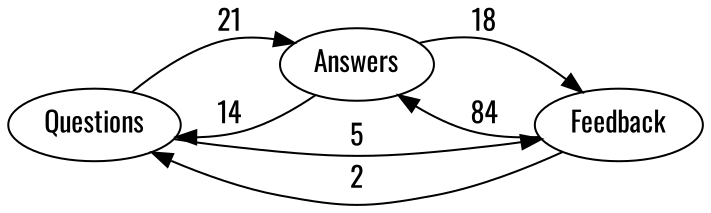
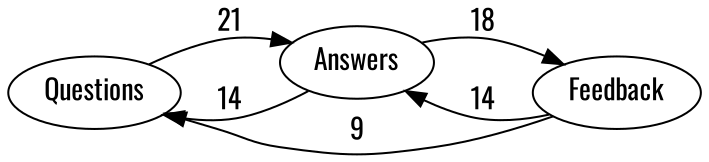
  digraph {
    fontname=Oswald
    rankdir=LR
    node [fontname=Oswald group=a]
    edge [fontname=Oswald]
    Questions
    Answers
    Feedback
    Questions -> Answers [label=21]
    Questions -> Answers [style=invis]
-   Questions -> Feedback [label=5]
    Answers -> Questions [label=14]
    Answers -> Feedback [label=18]
    Answers -> Feedback [style=invis]
-   Feedback -> Questions [label=2]
-   Feedback -> Answers [label=84]
+   Feedback -> Questions [label=9]
+   Feedback -> Answers [label=14]
  }
